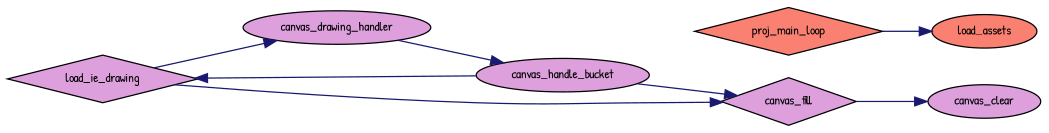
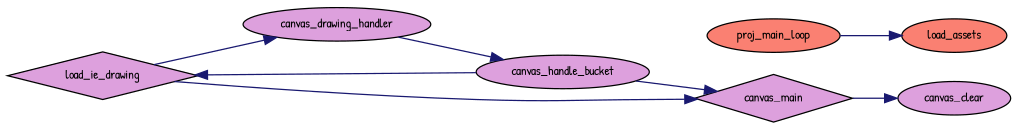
  digraph {
    fontname="Patrick Hand"
    rankdir=RL
    node [color=black fillcolor=plum fontname="Patrick Hand" fontsize=10 shape=ellipse style=filled]
    edge [color=midnightblue dir=back fontname="Patrick Hand" fontsize=10 labelfontname=Helvetica labelfontsize=10 style=solid]
-   n1 [fontcolor=black height=0.2 label=canvas_fill shape=diamond width=0.4]
+   n1 [fontcolor=black height=0.2 label=canvas_main shape=diamond width=0.4]
    n2 [height=0.2 label=canvas_handle_bucket width=0.4]
    n3 [height=0.2 label=load_ie_drawing shape=diamond width=0.4]
    n4 [height=0.2 label=canvas_clear width=0.4]
    n5 [height=0.2 label=canvas_drawing_handler width=0.4]
    n6 [fillcolor=salmon height=0.2 label=load_assets width=0.4]
-   n7 [fillcolor=salmon height=0.2 label=proj_main_loop shape=diamond width=0.4]
+   n7 [fillcolor=salmon height=0.2 label=proj_main_loop width=0.4]
    n1 -> n2
    n1 -> n3
    n2 -> n5
    n3 -> n2
    n4 -> n1
    n5 -> n3
    n6 -> n7
  }
